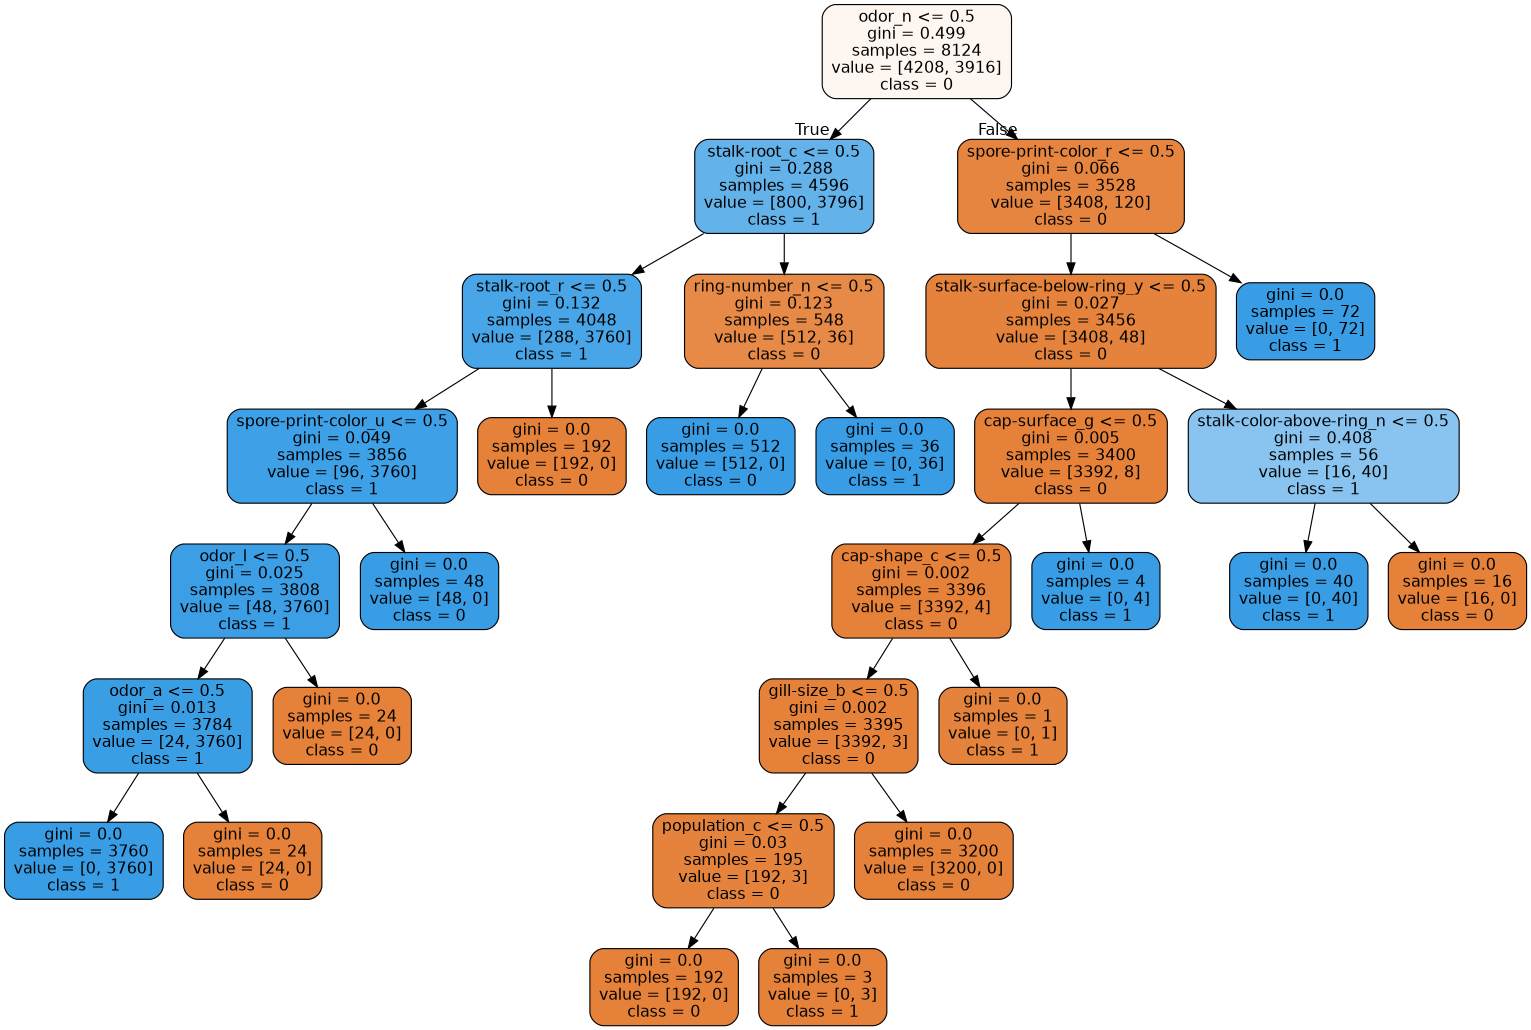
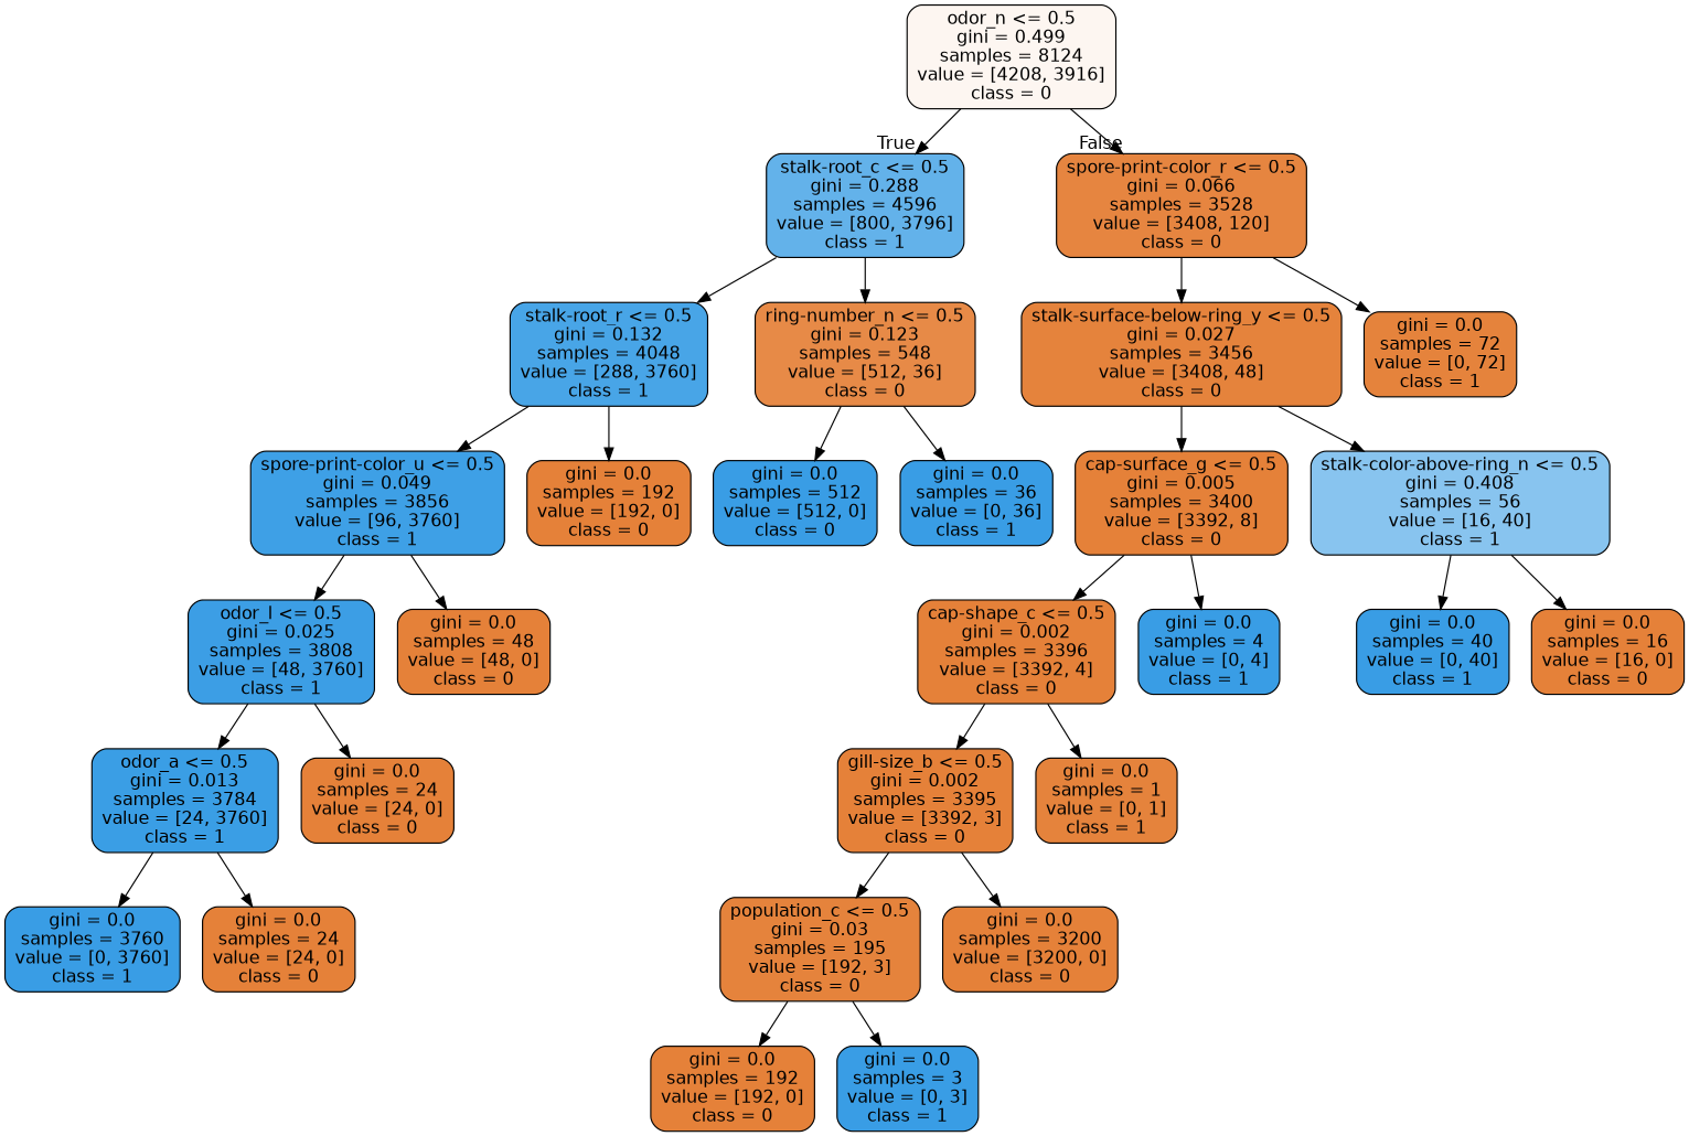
  digraph {
    node [color=black fillcolor="#e58139" fontname=helvetica shape=box style="filled, rounded"]
    edge [fontname=helvetica]
    n1 [fillcolor="#fdf6f1" label="odor_n <= 0.5\ngini = 0.499\nsamples = 8124\nvalue = [4208, 3916]\nclass = 0"]
    n2 [fillcolor="#63b2ea" label="stalk-root_c <= 0.5\ngini = 0.288\nsamples = 4596\nvalue = [800, 3796]\nclass = 1"]
    n3 [fillcolor="#e68540" label="spore-print-color_r <= 0.5\ngini = 0.066\nsamples = 3528\nvalue = [3408, 120]\nclass = 0"]
    n4 [fillcolor="#48a5e7" label="stalk-root_r <= 0.5\ngini = 0.132\nsamples = 4048\nvalue = [288, 3760]\nclass = 1"]
    n5 [fillcolor="#e78a47" label="ring-number_n <= 0.5\ngini = 0.123\nsamples = 548\nvalue = [512, 36]\nclass = 0"]
    n6 [fillcolor="#e5833c" label="stalk-surface-below-ring_y <= 0.5\ngini = 0.027\nsamples = 3456\nvalue = [3408, 48]\nclass = 0"]
-   n7 [fillcolor="#399de5" label="gini = 0.0\nsamples = 72\nvalue = [0, 72]\nclass = 1"]
+   n7 [fillcolor="#e5833c" label="gini = 0.0\nsamples = 72\nvalue = [0, 72]\nclass = 1"]
    n8 [fillcolor="#3ea0e6" label="spore-print-color_u <= 0.5\ngini = 0.049\nsamples = 3856\nvalue = [96, 3760]\nclass = 1"]
    n9 [label="gini = 0.0\nsamples = 192\nvalue = [192, 0]\nclass = 0"]
    n10 [fillcolor="#399de5" label="gini = 0.0\nsamples = 512\nvalue = [512, 0]\nclass = 0"]
    n11 [fillcolor="#399de5" label="gini = 0.0\nsamples = 36\nvalue = [0, 36]\nclass = 1"]
    n12 [fillcolor="#3c9ee5" label="odor_l <= 0.5\ngini = 0.025\nsamples = 3808\nvalue = [48, 3760]\nclass = 1"]
-   n13 [fillcolor="#399de5" label="gini = 0.0\nsamples = 48\nvalue = [48, 0]\nclass = 0"]
+   n13 [label="gini = 0.0\nsamples = 48\nvalue = [48, 0]\nclass = 0"]
    n14 [fillcolor="#3a9ee5" label="odor_a <= 0.5\ngini = 0.013\nsamples = 3784\nvalue = [24, 3760]\nclass = 1"]
    n15 [label="gini = 0.0\nsamples = 24\nvalue = [24, 0]\nclass = 0"]
    n16 [fillcolor="#399de5" label="gini = 0.0\nsamples = 3760\nvalue = [0, 3760]\nclass = 1"]
    n17 [label="gini = 0.0\nsamples = 24\nvalue = [24, 0]\nclass = 0"]
    n18 [label="cap-surface_g <= 0.5\ngini = 0.005\nsamples = 3400\nvalue = [3392, 8]\nclass = 0"]
    n19 [fillcolor="#88c4ef" label="stalk-color-above-ring_n <= 0.5\ngini = 0.408\nsamples = 56\nvalue = [16, 40]\nclass = 1"]
    n20 [label="cap-shape_c <= 0.5\ngini = 0.002\nsamples = 3396\nvalue = [3392, 4]\nclass = 0"]
    n21 [fillcolor="#399de5" label="gini = 0.0\nsamples = 4\nvalue = [0, 4]\nclass = 1"]
    n22 [fillcolor="#399de5" label="gini = 0.0\nsamples = 40\nvalue = [0, 40]\nclass = 1"]
    n23 [label="gini = 0.0\nsamples = 16\nvalue = [16, 0]\nclass = 0"]
    n24 [label="gill-size_b <= 0.5\ngini = 0.002\nsamples = 3395\nvalue = [3392, 3]\nclass = 0"]
    n25 [fillcolor="#e5833c" label="gini = 0.0\nsamples = 1\nvalue = [0, 1]\nclass = 1"]
    n26 [fillcolor="#e5833c" label="population_c <= 0.5\ngini = 0.03\nsamples = 195\nvalue = [192, 3]\nclass = 0"]
    n27 [label="gini = 0.0\nsamples = 3200\nvalue = [3200, 0]\nclass = 0"]
    n28 [label="gini = 0.0\nsamples = 192\nvalue = [192, 0]\nclass = 0"]
-   n29 [label="gini = 0.0\nsamples = 3\nvalue = [0, 3]\nclass = 1"]
+   n29 [fillcolor="#399de5" label="gini = 0.0\nsamples = 3\nvalue = [0, 3]\nclass = 1"]
    n1 -> n2 [headlabel=True labelangle=45 labeldistance=2.5]
    n1 -> n3 [headlabel=False labelangle=-45 labeldistance=2.5]
    n2 -> n4
    n2 -> n5
    n3 -> n6
    n3 -> n7
    n4 -> n8
    n4 -> n9
    n5 -> n10
    n5 -> n11
    n6 -> n18
    n6 -> n19
    n8 -> n12
    n8 -> n13
    n12 -> n14
    n12 -> n15
    n14 -> n16
    n14 -> n17
    n18 -> n20
    n18 -> n21
    n19 -> n22
    n19 -> n23
    n20 -> n24
    n20 -> n25
    n24 -> n26
    n24 -> n27
    n26 -> n28
    n26 -> n29
  }
